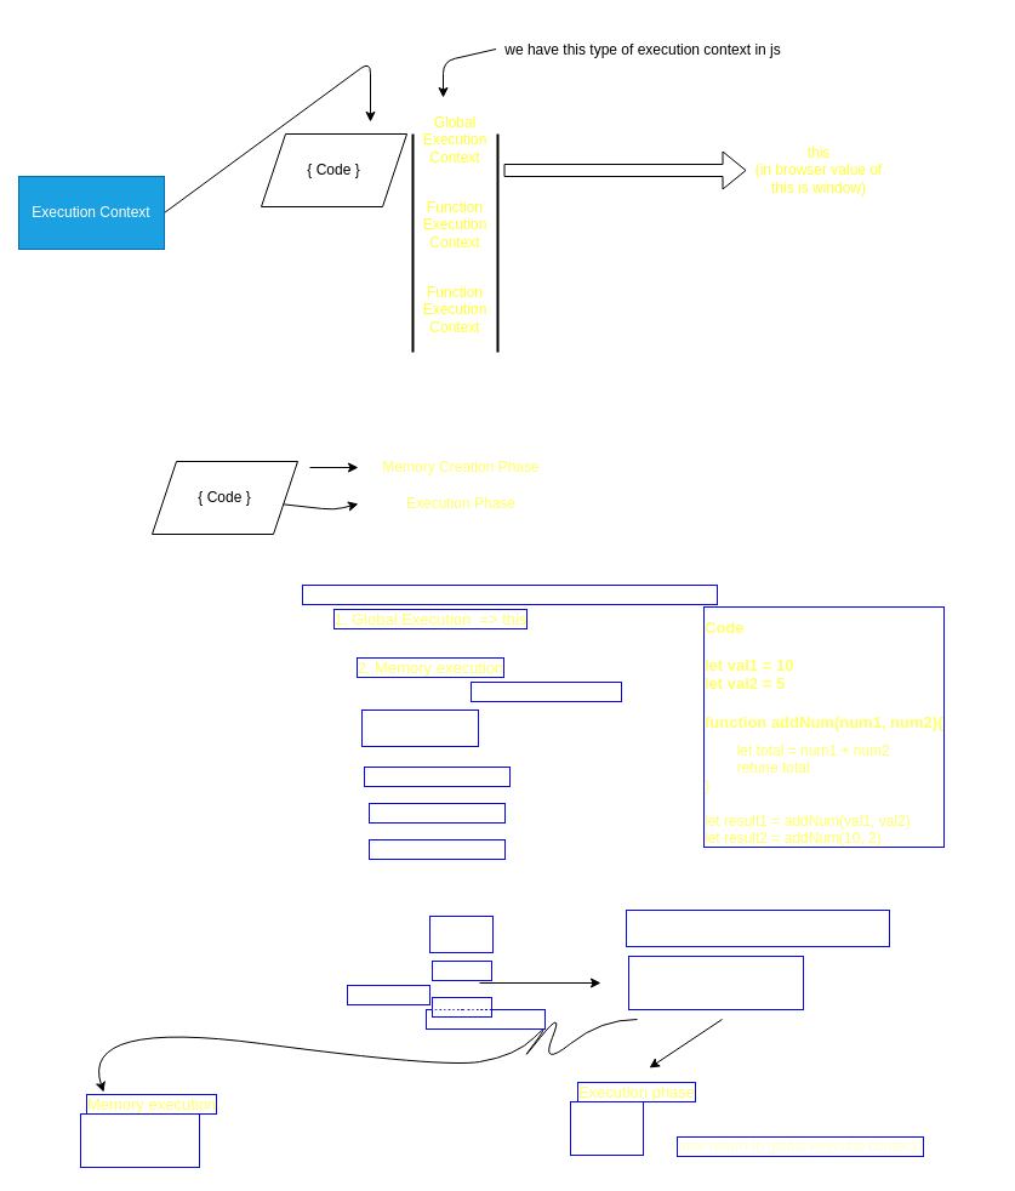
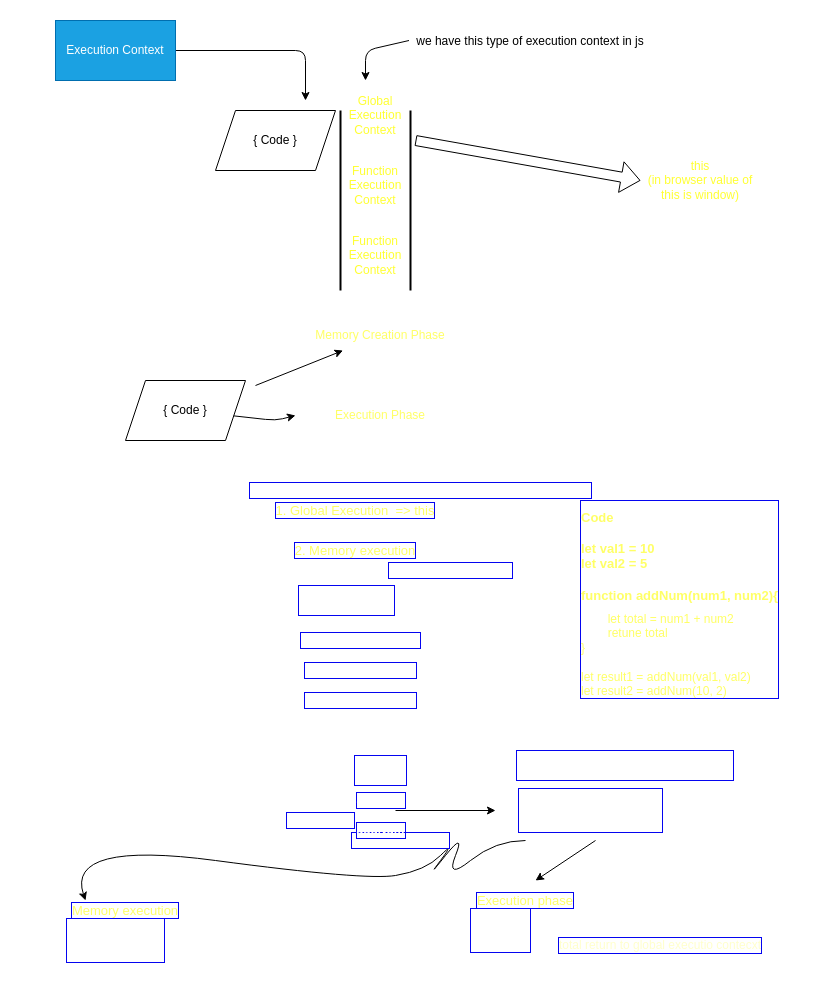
  <mxCell id="0" />
  <mxCell id="1" parent="0" />
  <mxCell id="2" style="edgeStyle=none;html=1;exitX=1;exitY=0.5;exitDx=0;exitDy=0;" parent="1" source="3" edge="1"><mxGeometry relative="1" as="geometry"><mxPoint x="305" y="100" as="targetPoint" /><Array as="points"><mxPoint x="305" y="50" /></Array></mxGeometry></mxCell>
- <mxCell id="3" value="Execution Context" style="rounded=0;whiteSpace=wrap;html=1;fillColor=#1ba1e2;fontColor=#ffffff;strokeColor=#006EAF;" parent="1" vertex="1"><mxGeometry x="15" y="145" width="120" height="60" as="geometry" /></mxCell>
+ <mxCell id="3" value="Execution Context" style="rounded=0;whiteSpace=wrap;html=1;fillColor=#1ba1e2;fontColor=#ffffff;strokeColor=#006EAF;" parent="1" vertex="1"><mxGeometry x="55" y="20" width="120" height="60" as="geometry" /></mxCell>
  <mxCell id="4" value="{ Code }" style="shape=parallelogram;perimeter=parallelogramPerimeter;whiteSpace=wrap;html=1;fixedSize=1;" parent="1" vertex="1"><mxGeometry x="215" y="110" width="120" height="60" as="geometry" /></mxCell>
  <mxCell id="5" value="Global Execution Context" style="text;html=1;align=center;verticalAlign=middle;whiteSpace=wrap;rounded=0;fillColor=none;fontColor=#FFFF33;" parent="1" vertex="1"><mxGeometry x="345" y="100" width="60" height="30" as="geometry" /></mxCell>
  <mxCell id="6" value="" style="shape=flexArrow;endArrow=classic;html=1;fontColor=#FFFF33;entryX=0;entryY=0.5;entryDx=0;entryDy=0;" parent="1" target="7" edge="1"><mxGeometry width="50" height="50" relative="1" as="geometry"><mxPoint x="415" y="140" as="sourcePoint" /><mxPoint x="595" y="180" as="targetPoint" /></mxGeometry></mxCell>
- <mxCell id="7" value="this &lt;br&gt;(in browser value of this is window)" style="text;html=1;strokeColor=none;fillColor=none;align=center;verticalAlign=middle;whiteSpace=wrap;rounded=0;fontColor=#FFFF33;" parent="1" vertex="1"><mxGeometry x="615" y="122.5" width="120" height="35" as="geometry" /></mxCell>
+ <mxCell id="7" value="this &lt;br&gt;(in browser value of this is window)" style="text;html=1;strokeColor=none;fillColor=none;align=center;verticalAlign=middle;whiteSpace=wrap;rounded=0;fontColor=#FFFF33;" parent="1" vertex="1"><mxGeometry x="640" y="162.5" width="120" height="35" as="geometry" /></mxCell>
  <mxCell id="8" value="Function Execution Context" style="text;html=1;align=center;verticalAlign=middle;whiteSpace=wrap;rounded=0;fillColor=none;fontColor=#FFFF33;" parent="1" vertex="1"><mxGeometry x="345" y="170" width="60" height="30" as="geometry" /></mxCell>
  <mxCell id="9" value="Function Execution Context" style="text;html=1;align=center;verticalAlign=middle;whiteSpace=wrap;rounded=0;fillColor=none;fontColor=#FFFF33;" parent="1" vertex="1"><mxGeometry x="345" y="240" width="60" height="30" as="geometry" /></mxCell>
  <mxCell id="10" value="" style="line;strokeWidth=2;direction=south;html=1;" parent="1" vertex="1"><mxGeometry x="335" y="110" width="10" height="180" as="geometry" /></mxCell>
  <mxCell id="11" value="" style="line;strokeWidth=2;direction=south;html=1;" parent="1" vertex="1"><mxGeometry x="405" y="110" width="10" height="180" as="geometry" /></mxCell>
  <mxCell id="12" value="we have this type of execution context in js" style="text;html=1;strokeColor=none;fillColor=none;align=center;verticalAlign=middle;whiteSpace=wrap;rounded=0;" parent="1" vertex="1"><mxGeometry x="405" y="40" width="250" as="geometry" /></mxCell>
  <mxCell id="13" value="" style="endArrow=classic;html=1;exitX=0.014;exitY=0;exitDx=0;exitDy=0;exitPerimeter=0;" parent="1" source="12" edge="1"><mxGeometry width="50" height="50" relative="1" as="geometry"><mxPoint x="365" y="90" as="sourcePoint" /><mxPoint x="365" y="80" as="targetPoint" /><Array as="points"><mxPoint x="365" y="50" /></Array></mxGeometry></mxCell>
  <mxCell id="14" value="{ Code }" style="shape=parallelogram;perimeter=parallelogramPerimeter;whiteSpace=wrap;html=1;fixedSize=1;" parent="1" vertex="1"><mxGeometry x="125" y="380" width="120" height="60" as="geometry" /></mxCell>
- <mxCell id="15" value="Memory Creation Phase" style="text;html=1;align=center;verticalAlign=middle;whiteSpace=wrap;rounded=0;fillColor=none;gradientColor=none;fontColor=#FFFF66;" parent="1" vertex="1"><mxGeometry x="295" y="370" width="170" height="30" as="geometry" /></mxCell>
+ <mxCell id="15" value="Memory Creation Phase" style="text;html=1;align=center;verticalAlign=middle;whiteSpace=wrap;rounded=0;fillColor=none;gradientColor=none;fontColor=#FFFF66;" parent="1" vertex="1"><mxGeometry x="295" y="320" width="170" height="30" as="geometry" /></mxCell>
  <mxCell id="16" value="Execution Phase" style="text;html=1;align=center;verticalAlign=middle;whiteSpace=wrap;rounded=0;fillColor=none;gradientColor=none;fontColor=#FFFF66;" parent="1" vertex="1"><mxGeometry x="295" y="400" width="170" height="30" as="geometry" /></mxCell>
  <mxCell id="17" value="" style="endArrow=classic;html=1;fontColor=#FFFF66;" parent="1" target="15" edge="1"><mxGeometry width="50" height="50" relative="1" as="geometry"><mxPoint x="255" y="385" as="sourcePoint" /><mxPoint x="300" y="350" as="targetPoint" /></mxGeometry></mxCell>
  <mxCell id="18" value="" style="endArrow=classic;html=1;fontColor=#FFFF66;entryX=0;entryY=0.5;entryDx=0;entryDy=0;" parent="1" source="14" target="16" edge="1"><mxGeometry width="50" height="50" relative="1" as="geometry"><mxPoint x="265" y="395" as="sourcePoint" /><mxPoint x="305" y="395" as="targetPoint" /><Array as="points"><mxPoint x="275" y="420" /></Array></mxGeometry></mxCell>
  <mxCell id="19" value="&lt;h1 style=&quot;font-size: 13px;&quot;&gt;Code&lt;br style=&quot;&quot;&gt;&lt;br&gt;let val1 = 10&lt;br&gt;let val2 = 5&lt;br&gt;&lt;br&gt;function addNum(num1, num2){&lt;/h1&gt;&lt;div&gt;&lt;span style=&quot;white-space: pre;&quot;&gt;&#09;&lt;/span&gt;let total = num1 + num2&lt;br&gt;&lt;span style=&quot;white-space: pre;&quot;&gt;&#09;&lt;/span&gt;retune total&lt;br&gt;&lt;/div&gt;&lt;div&gt;}&lt;br&gt;&lt;br&gt;let result1 = addNum(val1, val2)&lt;br&gt;let result2 = addNum(10, 2)&lt;/div&gt;" style="text;html=1;strokeColor=none;fillColor=none;spacing=5;spacingTop=-20;whiteSpace=wrap;overflow=hidden;rounded=0;fontSize=12;fontColor=#FFFF66;labelBorderColor=#0505F0;" parent="1" vertex="1"><mxGeometry x="575" y="510" width="240" height="200" as="geometry" /></mxCell>
  <mxCell id="20" value="1. Global Execution&amp;nbsp; =&amp;gt; this" style="text;html=1;strokeColor=none;fillColor=none;align=center;verticalAlign=middle;whiteSpace=wrap;rounded=0;labelBorderColor=#0505F0;fontSize=13;fontColor=#FFFF66;" parent="1" vertex="1"><mxGeometry x="255" y="500" width="200" height="20" as="geometry" /></mxCell>
  <mxCell id="21" value="here all code goes throgh global execution and put it in this" style="text;strokeColor=none;fillColor=none;html=1;fontSize=12;fontStyle=1;verticalAlign=middle;align=center;labelBorderColor=#0505F0;fontColor=#FFFFFF;" parent="1" vertex="1"><mxGeometry x="325" y="470" width="190" height="40" as="geometry" /></mxCell>
  <mxCell id="22" value="2. Memory execution" style="text;html=1;strokeColor=none;fillColor=none;align=center;verticalAlign=middle;whiteSpace=wrap;rounded=0;labelBorderColor=#0505F0;fontSize=13;fontColor=#FFFF66;" parent="1" vertex="1"><mxGeometry x="255" y="540" width="200" height="20" as="geometry" /></mxCell>
  <mxCell id="23" value="store all the variables" style="text;strokeColor=none;fillColor=none;html=1;fontSize=12;fontStyle=1;verticalAlign=middle;align=center;labelBorderColor=#0505F0;fontColor=#FFFFFF;" parent="1" vertex="1"><mxGeometry x="355" y="550" width="190" height="40" as="geometry" /></mxCell>
  <mxCell id="24" value="val1 = undefined&lt;br&gt;val2 = undefined&lt;br&gt;" style="text;strokeColor=none;fillColor=none;html=1;fontSize=12;fontStyle=1;verticalAlign=middle;align=center;labelBorderColor=#0505F0;fontColor=#FFFFFF;" parent="1" vertex="1"><mxGeometry x="251" y="580" width="190" height="40" as="geometry" /></mxCell>
  <mxCell id="25" value="addNum = defination" style="text;strokeColor=none;fillColor=none;html=1;fontSize=12;fontStyle=1;verticalAlign=middle;align=center;labelBorderColor=#0505F0;fontColor=#FFFFFF;" parent="1" vertex="1"><mxGeometry x="265" y="620" width="190" height="40" as="geometry" /></mxCell>
  <mxCell id="26" value="result1 = defination" style="text;strokeColor=none;fillColor=none;html=1;fontSize=12;fontStyle=1;verticalAlign=middle;align=center;labelBorderColor=#0505F0;fontColor=#FFFFFF;" parent="1" vertex="1"><mxGeometry x="265" y="650" width="190" height="40" as="geometry" /></mxCell>
  <mxCell id="27" value="result2 = defination" style="text;strokeColor=none;fillColor=none;html=1;fontSize=12;fontStyle=1;verticalAlign=middle;align=center;labelBorderColor=#0505F0;fontColor=#FFFFFF;" parent="1" vertex="1"><mxGeometry x="265" y="680" width="190" height="40" as="geometry" /></mxCell>
  <mxCell id="28" value="val1 = 10&lt;br&gt;val2 = 5" style="text;strokeColor=none;fillColor=none;html=1;fontSize=12;fontStyle=1;verticalAlign=middle;align=center;labelBorderColor=#0505F0;fontColor=#FFFFFF;" parent="1" vertex="1"><mxGeometry x="285" y="750" width="190" height="40" as="geometry" /></mxCell>
  <mxCell id="29" value="addNum" style="text;strokeColor=none;fillColor=none;html=1;fontSize=12;fontStyle=1;verticalAlign=middle;align=center;labelBorderColor=#0505F0;fontColor=#FFFFFF;" parent="1" vertex="1"><mxGeometry x="285" y="780" width="190" height="40" as="geometry" /></mxCell>
  <mxCell id="30" value="New variable enironment&lt;br&gt;+&lt;br&gt;Execution thread" style="text;strokeColor=none;fillColor=none;html=1;fontSize=12;fontStyle=1;verticalAlign=middle;align=center;labelBorderColor=#0505F0;fontColor=#FFFFFF;" parent="1" vertex="1"><mxGeometry x="495" y="790" width="190" height="40" as="geometry" /></mxCell>
  <mxCell id="31" value="" style="endArrow=classic;html=1;fontSize=12;fontColor=#FFFFFF;" parent="1" target="30" edge="1"><mxGeometry width="50" height="50" relative="1" as="geometry"><mxPoint x="395" y="810" as="sourcePoint" /><mxPoint x="445" y="760" as="targetPoint" /></mxGeometry></mxCell>
  <mxCell id="32" value="whenever the function call a new execution context created" style="text;html=1;strokeColor=none;fillColor=none;align=center;verticalAlign=middle;whiteSpace=wrap;rounded=0;labelBorderColor=#0505F0;fontSize=12;fontColor=#FFFFFF;" parent="1" vertex="1"><mxGeometry x="515" y="750" width="220" height="30" as="geometry" /></mxCell>
  <mxCell id="33" value="" style="curved=1;endArrow=classic;html=1;fontSize=12;fontColor=#FFFFFF;" parent="1" edge="1"><mxGeometry width="50" height="50" relative="1" as="geometry"><mxPoint x="525" y="840" as="sourcePoint" /><mxPoint x="85" y="900" as="targetPoint" /><Array as="points"><mxPoint x="495" y="840" /><mxPoint x="445" y="880" /><mxPoint x="465" y="830" /><mxPoint x="425" y="880" /><mxPoint x="455" y="840" /><mxPoint x="425" y="870" /><mxPoint x="365" y="880" /><mxPoint x="65" y="840" /></Array></mxGeometry></mxCell>
  <mxCell id="34" value="Memory execution" style="text;html=1;strokeColor=none;fillColor=none;align=center;verticalAlign=middle;whiteSpace=wrap;rounded=0;labelBorderColor=#0505F0;fontSize=13;fontColor=#FFFF66;" parent="1" vertex="1"><mxGeometry x="25" y="900" width="200" height="20" as="geometry" /></mxCell>
  <mxCell id="35" value="Execution phase" style="text;html=1;strokeColor=none;fillColor=none;align=center;verticalAlign=middle;whiteSpace=wrap;rounded=0;labelBorderColor=#0505F0;fontSize=13;fontColor=#FFFF66;" parent="1" vertex="1"><mxGeometry x="425" y="890" width="200" height="20" as="geometry" /></mxCell>
  <mxCell id="36" value="val1 = undefined&lt;br&gt;val2 = undefined&lt;br&gt;total = undefined" style="text;strokeColor=none;fillColor=none;html=1;fontSize=12;fontStyle=1;verticalAlign=middle;align=center;labelBorderColor=#0505F0;fontColor=#FFFFFF;" parent="1" vertex="1"><mxGeometry x="20" y="920" width="190" height="40" as="geometry" /></mxCell>
  <mxCell id="37" value="num1 = 10&lt;br&gt;num2 = 5&lt;br&gt;total = 15" style="text;strokeColor=none;fillColor=none;html=1;fontSize=12;fontStyle=1;verticalAlign=middle;align=center;labelBorderColor=#0505F0;fontColor=#FFFFFF;" parent="1" vertex="1"><mxGeometry x="405" y="910" width="190" height="40" as="geometry" /></mxCell>
  <mxCell id="38" value="total return to global executio contecxt" style="text;html=1;strokeColor=none;fillColor=none;align=center;verticalAlign=middle;whiteSpace=wrap;rounded=0;labelBorderColor=#0505F0;fontSize=12;fontColor=#FFFFCC;" parent="1" vertex="1"><mxGeometry x="555" y="930" width="210" height="30" as="geometry" /></mxCell>
  <mxCell id="39" value="result1 = 15" style="text;strokeColor=none;fillColor=none;html=1;fontSize=12;fontStyle=1;verticalAlign=middle;align=center;labelBorderColor=#0505F0;fontColor=#FFFFFF;" parent="1" vertex="1"><mxGeometry x="225" y="800" width="190" height="40" as="geometry" /></mxCell>
  <mxCell id="40" value="" style="endArrow=classic;html=1;fontSize=12;fontColor=#FFFFCC;" parent="1" edge="1"><mxGeometry width="50" height="50" relative="1" as="geometry"><mxPoint x="595" y="840" as="sourcePoint" /><mxPoint x="535" y="880" as="targetPoint" /></mxGeometry></mxCell>
  <mxCell id="41" value="result1 = ... same" style="text;strokeColor=none;fillColor=none;html=1;fontSize=12;fontStyle=1;verticalAlign=middle;align=center;labelBorderColor=#0505F0;fontColor=#FFFFFF;" parent="1" vertex="1"><mxGeometry x="305" y="820" width="190" height="40" as="geometry" /></mxCell>
  <mxCell id="42" value="addNum" style="text;strokeColor=none;fillColor=none;html=1;fontSize=12;fontStyle=1;verticalAlign=middle;align=center;labelBorderColor=#0505F0;fontColor=#FFFFFF;" parent="1" vertex="1"><mxGeometry x="285" y="810" width="190" height="40" as="geometry" /></mxCell>
